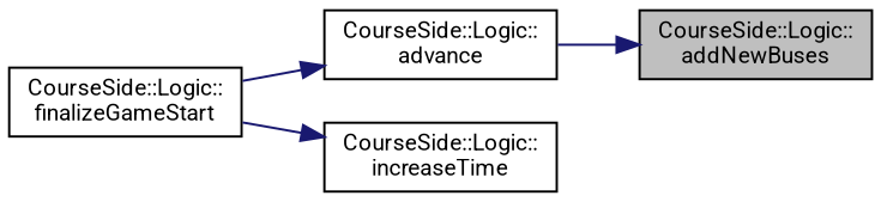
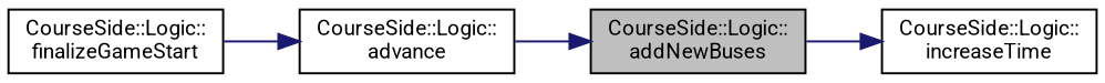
  digraph {
    fontname=Roboto
    rankdir=RL
    node [color=black fillcolor=white fontname=Roboto fontsize=10 shape=record style=filled]
    edge [color=midnightblue dir=back fontname=Roboto fontsize=10 labelfontname=Helvetica labelfontsize=10 style=solid]
    n1 [fillcolor=grey75 fontcolor=black height=0.2 label="CourseSide::Logic::\laddNewBuses" width=0.4]
    n2 [height=0.2 label="CourseSide::Logic::\ladvance" width=0.4]
    n3 [height=0.2 label="CourseSide::Logic::\lfinalizeGameStart" width=0.4]
    n4 [height=0.2 label="CourseSide::Logic::\lincreaseTime" width=0.4]
    n1 -> n2
    n2 -> n3
-   n4 -> n3
+   n4 -> n1
  }
